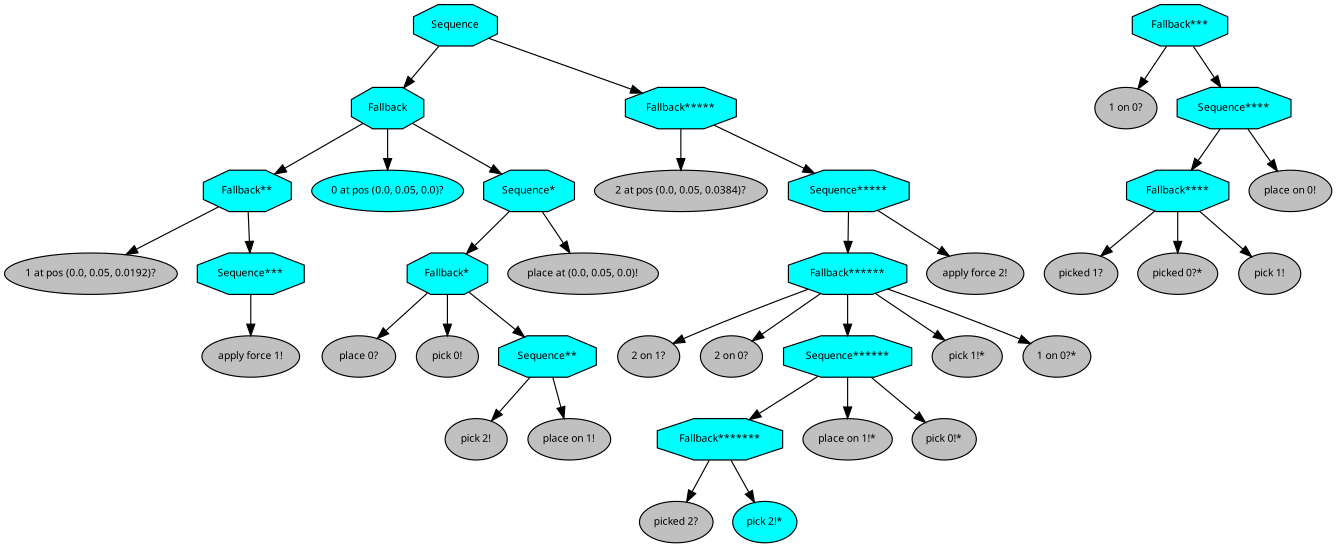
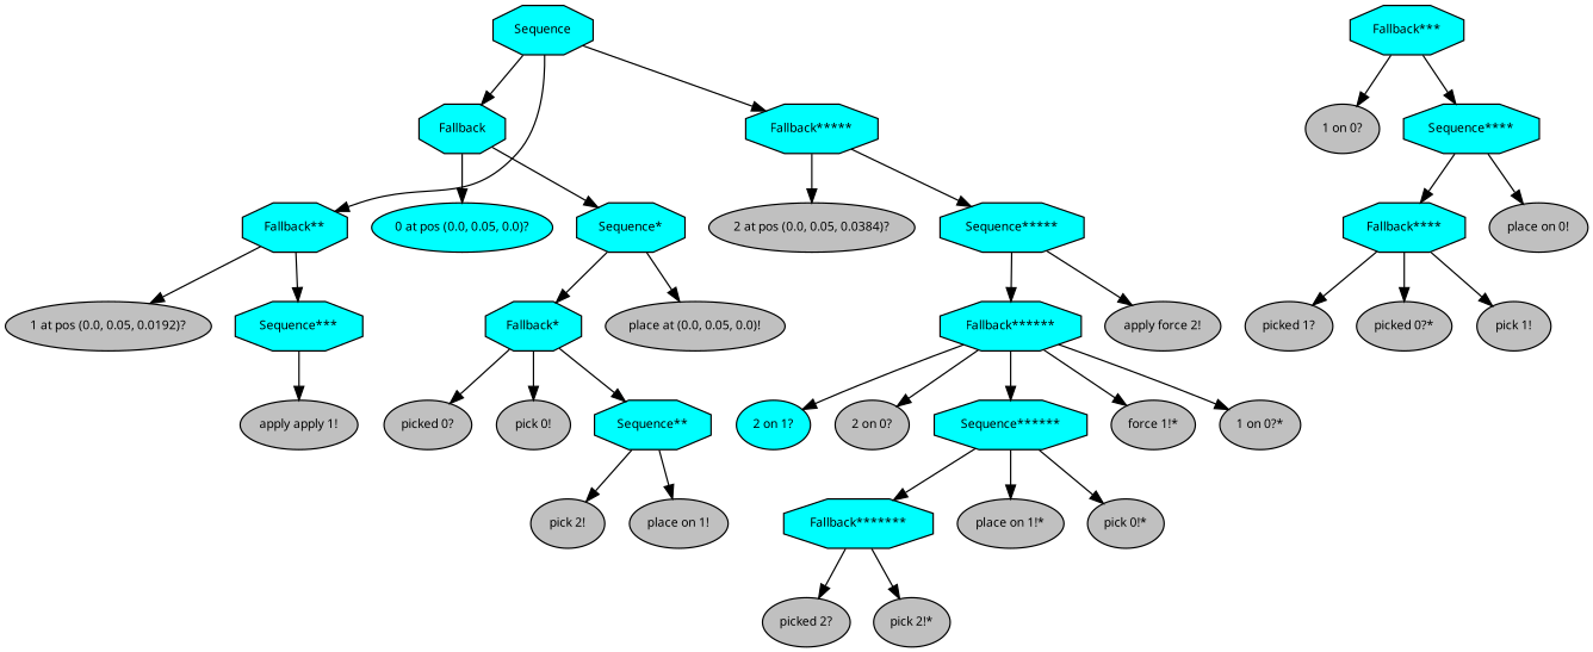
  digraph {
    fontname="Noto Sans"
    ordering=out
    node [fillcolor=gray fontcolor=black fontname="Noto Sans" fontsize=9 shape=ellipse style=filled]
    edge [fontname="Noto Sans"]
    n1 [fillcolor=cyan label=Sequence shape=octagon]
    n2 [fillcolor=cyan label=Fallback shape=octagon]
    n3 [fillcolor=cyan label="Fallback**" shape=octagon]
    n4 [fillcolor=cyan label="Fallback*****" shape=octagon]
    n5 [fillcolor=cyan label="0 at pos (0.0, 0.05, 0.0)?"]
    n6 [fillcolor=cyan label="Sequence*" shape=octagon]
    n7 [label="1 at pos (0.0, 0.05, 0.0192)?"]
    n8 [fillcolor=cyan label="Sequence***" shape=octagon]
    n9 [label="2 at pos (0.0, 0.05, 0.0384)?"]
    n10 [fillcolor=cyan label="Sequence*****" shape=octagon]
    n11 [fillcolor=cyan label="Fallback*" shape=octagon]
    n12 [label="place at (0.0, 0.05, 0.0)!"]
-   n13 [label="place 0?"]
+   n13 [label="picked 0?"]
    n14 [label="pick 0!"]
    n15 [fillcolor=cyan label="Sequence**" shape=octagon]
    n16 [label="pick 2!"]
    n17 [label="place on 1!"]
-   n18 [label="apply force 1!"]
+   n18 [label="apply apply 1!"]
    n19 [fillcolor=cyan label="Fallback***" shape=octagon]
    n20 [label="1 on 0?"]
    n21 [fillcolor=cyan label="Sequence****" shape=octagon]
    n22 [fillcolor=cyan label="Fallback****" shape=octagon]
    n23 [label="place on 0!"]
    n24 [label="picked 1?"]
    n25 [label="picked 0?*"]
    n26 [label="pick 1!"]
    n27 [fillcolor=cyan label="Fallback******" shape=octagon]
    n28 [label="apply force 2!"]
-   n29 [label="2 on 1?"]
+   n29 [fillcolor=cyan label="2 on 1?"]
    n30 [label="2 on 0?"]
    n31 [fillcolor=cyan label="Sequence******" shape=octagon]
-   n32 [label="pick 1!*"]
+   n32 [label="force 1!*"]
    n33 [label="1 on 0?*"]
    n34 [fillcolor=cyan label="Fallback*******" shape=octagon]
    n35 [label="place on 1!*"]
    n36 [label="pick 0!*"]
    n37 [label="picked 2?"]
-   n38 [fillcolor=cyan label="pick 2!*"]
+   n38 [label="pick 2!*"]
    n1 -> n2
-   n2 -> n3
+   n1 -> n3
    n1 -> n4
    n2 -> n5
    n2 -> n6
    n3 -> n7
    n3 -> n8
    n4 -> n9
    n4 -> n10
    n6 -> n11
    n6 -> n12
    n8 -> n18
    n10 -> n27
    n10 -> n28
    n11 -> n13
    n11 -> n14
    n11 -> n15
    n15 -> n16
    n15 -> n17
    n19 -> n20
    n19 -> n21
    n21 -> n22
    n21 -> n23
    n22 -> n24
    n22 -> n25
    n22 -> n26
    n27 -> n29
    n27 -> n30
    n27 -> n31
    n27 -> n32
    n27 -> n33
    n31 -> n34
    n31 -> n35
    n31 -> n36
    n34 -> n37
    n34 -> n38
  }
